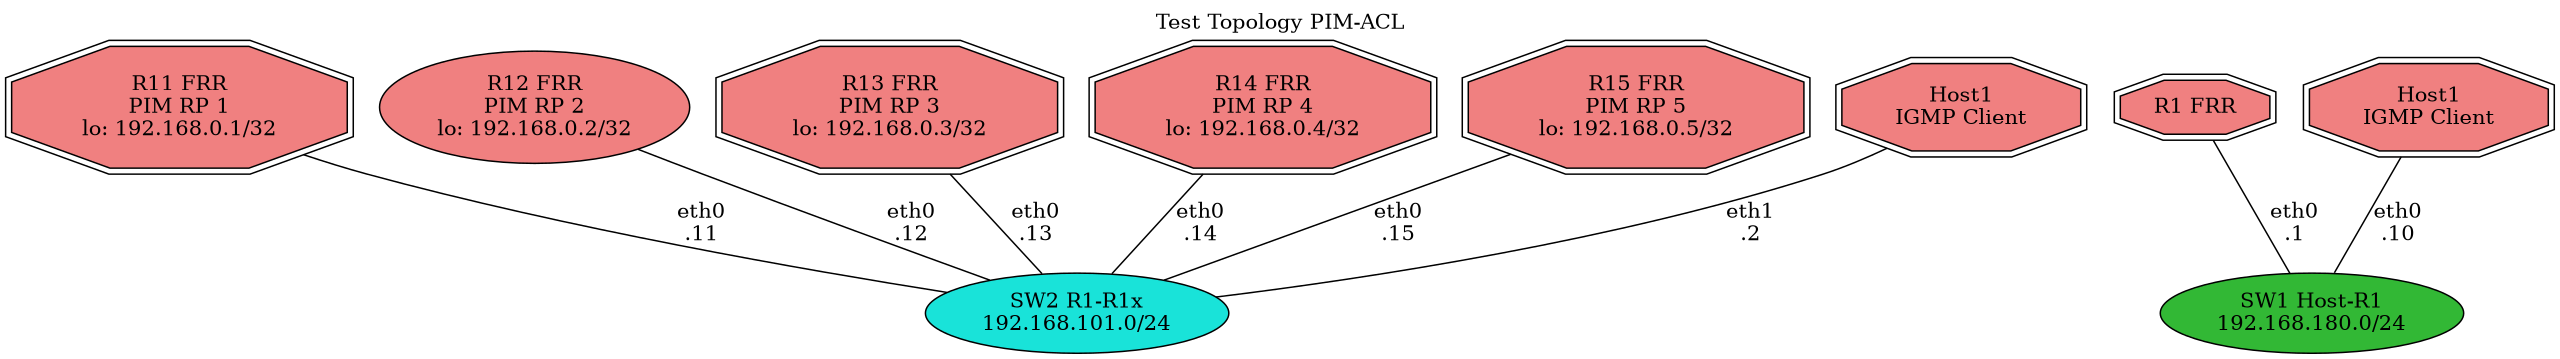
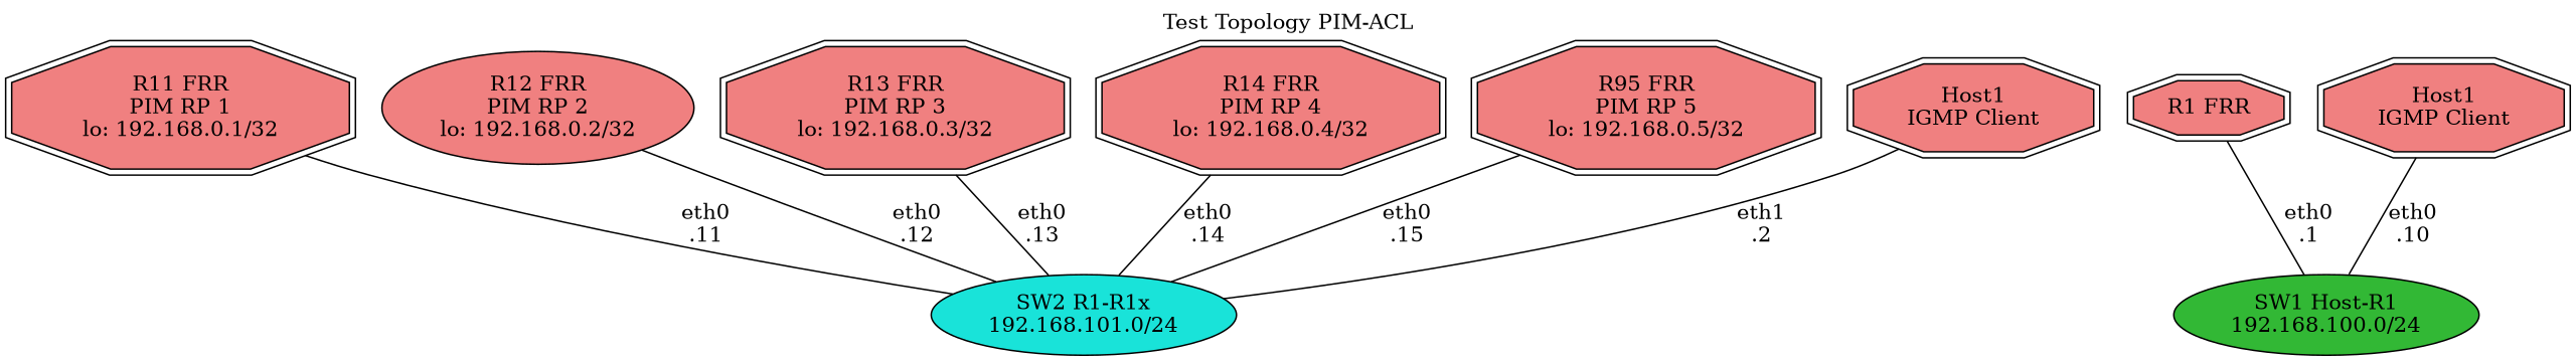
  graph {
    constraint=false
    label="Test Topology PIM-ACL"
    labelloc=t
    rankdir=TB
    node [fillcolor="#f08080" shape=doubleoctagon style=filled]
    n1 [label="R11 FRR\nPIM RP 1\nlo: 192.168.0.1/32"]
    n2 [label="R12 FRR\nPIM RP 2\nlo: 192.168.0.2/32" shape=ellipse]
    n3 [label="R13 FRR\nPIM RP 3\nlo: 192.168.0.3/32"]
    n4 [label="R14 FRR\nPIM RP 4\nlo: 192.168.0.4/32"]
-   n5 [label="R15 FRR\nPIM RP 5\nlo: 192.168.0.5/32"]
+   n5 [label="R95 FRR\nPIM RP 5\nlo: 192.168.0.5/32"]
    n6 [fillcolor="#19e3d9" label="SW2 R1-R1x\n192.168.101.0/24" shape=""]
    n7 [label="R1 FRR"]
-   n8 [fillcolor="#32b835" label="SW1 Host-R1\n192.168.180.0/24" shape=""]
+   n8 [fillcolor="#32b835" label="SW1 Host-R1\n192.168.100.0/24" shape=""]
    n9 [label="Host1\nIGMP Client"]
    n10 [label="Host1\nIGMP Client"]
    subgraph sub_1 {
      rank=same
      n1
      n2
      n3
      n4
      n5
    }
    n1 -- n6 [label="eth0\n.11"]
    n2 -- n6 [label="eth0\n.12"]
    n3 -- n6 [label="eth0\n.13"]
    n4 -- n6 [label="eth0\n.14"]
    n5 -- n6 [label="eth0\n.15"]
    n7 -- n8 [label="eth0\n.1"]
    n9 -- n8 [label="eth0\n.10"]
    n10 -- n6 [label="eth1\n.2"]
  }
